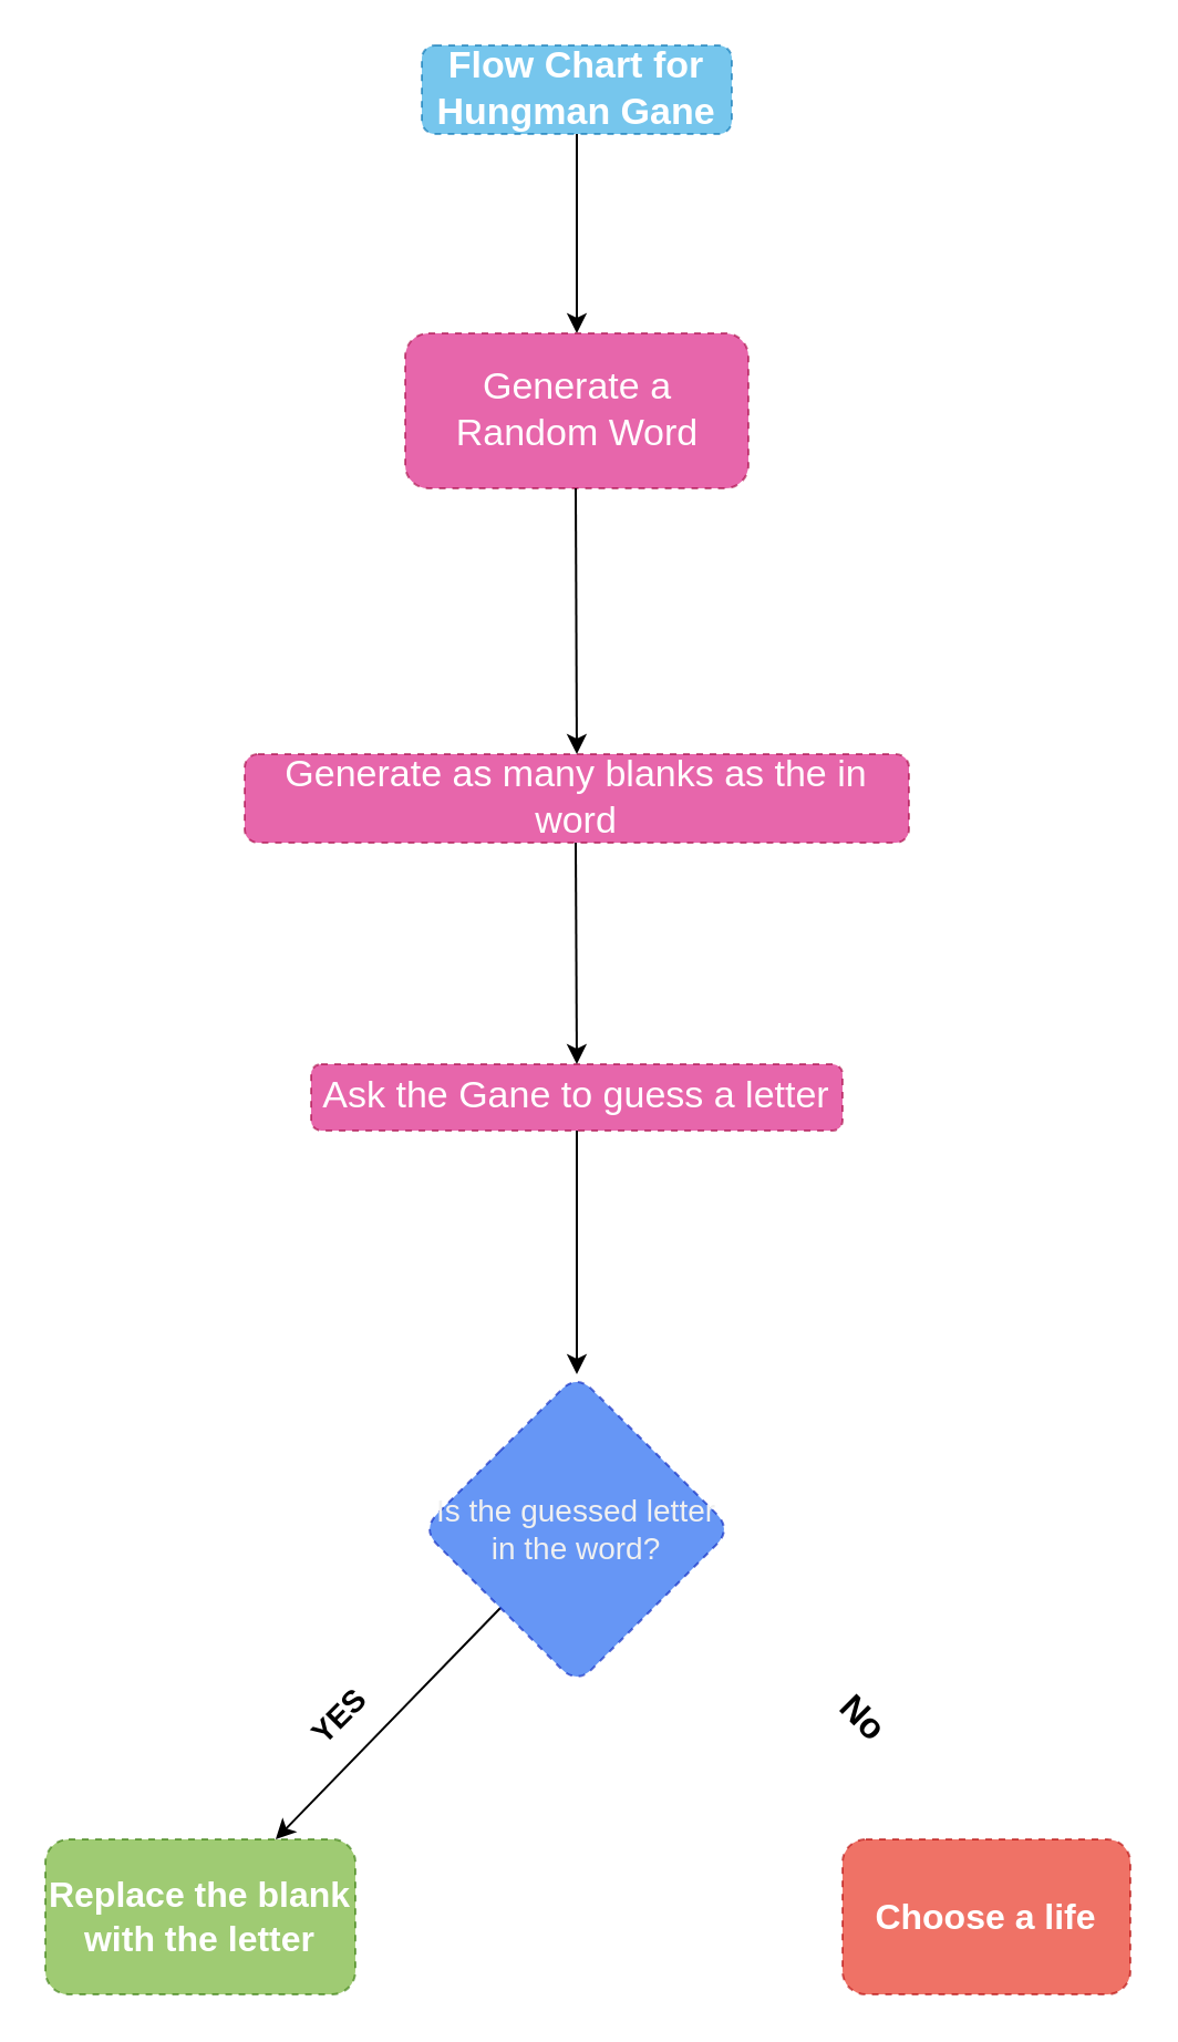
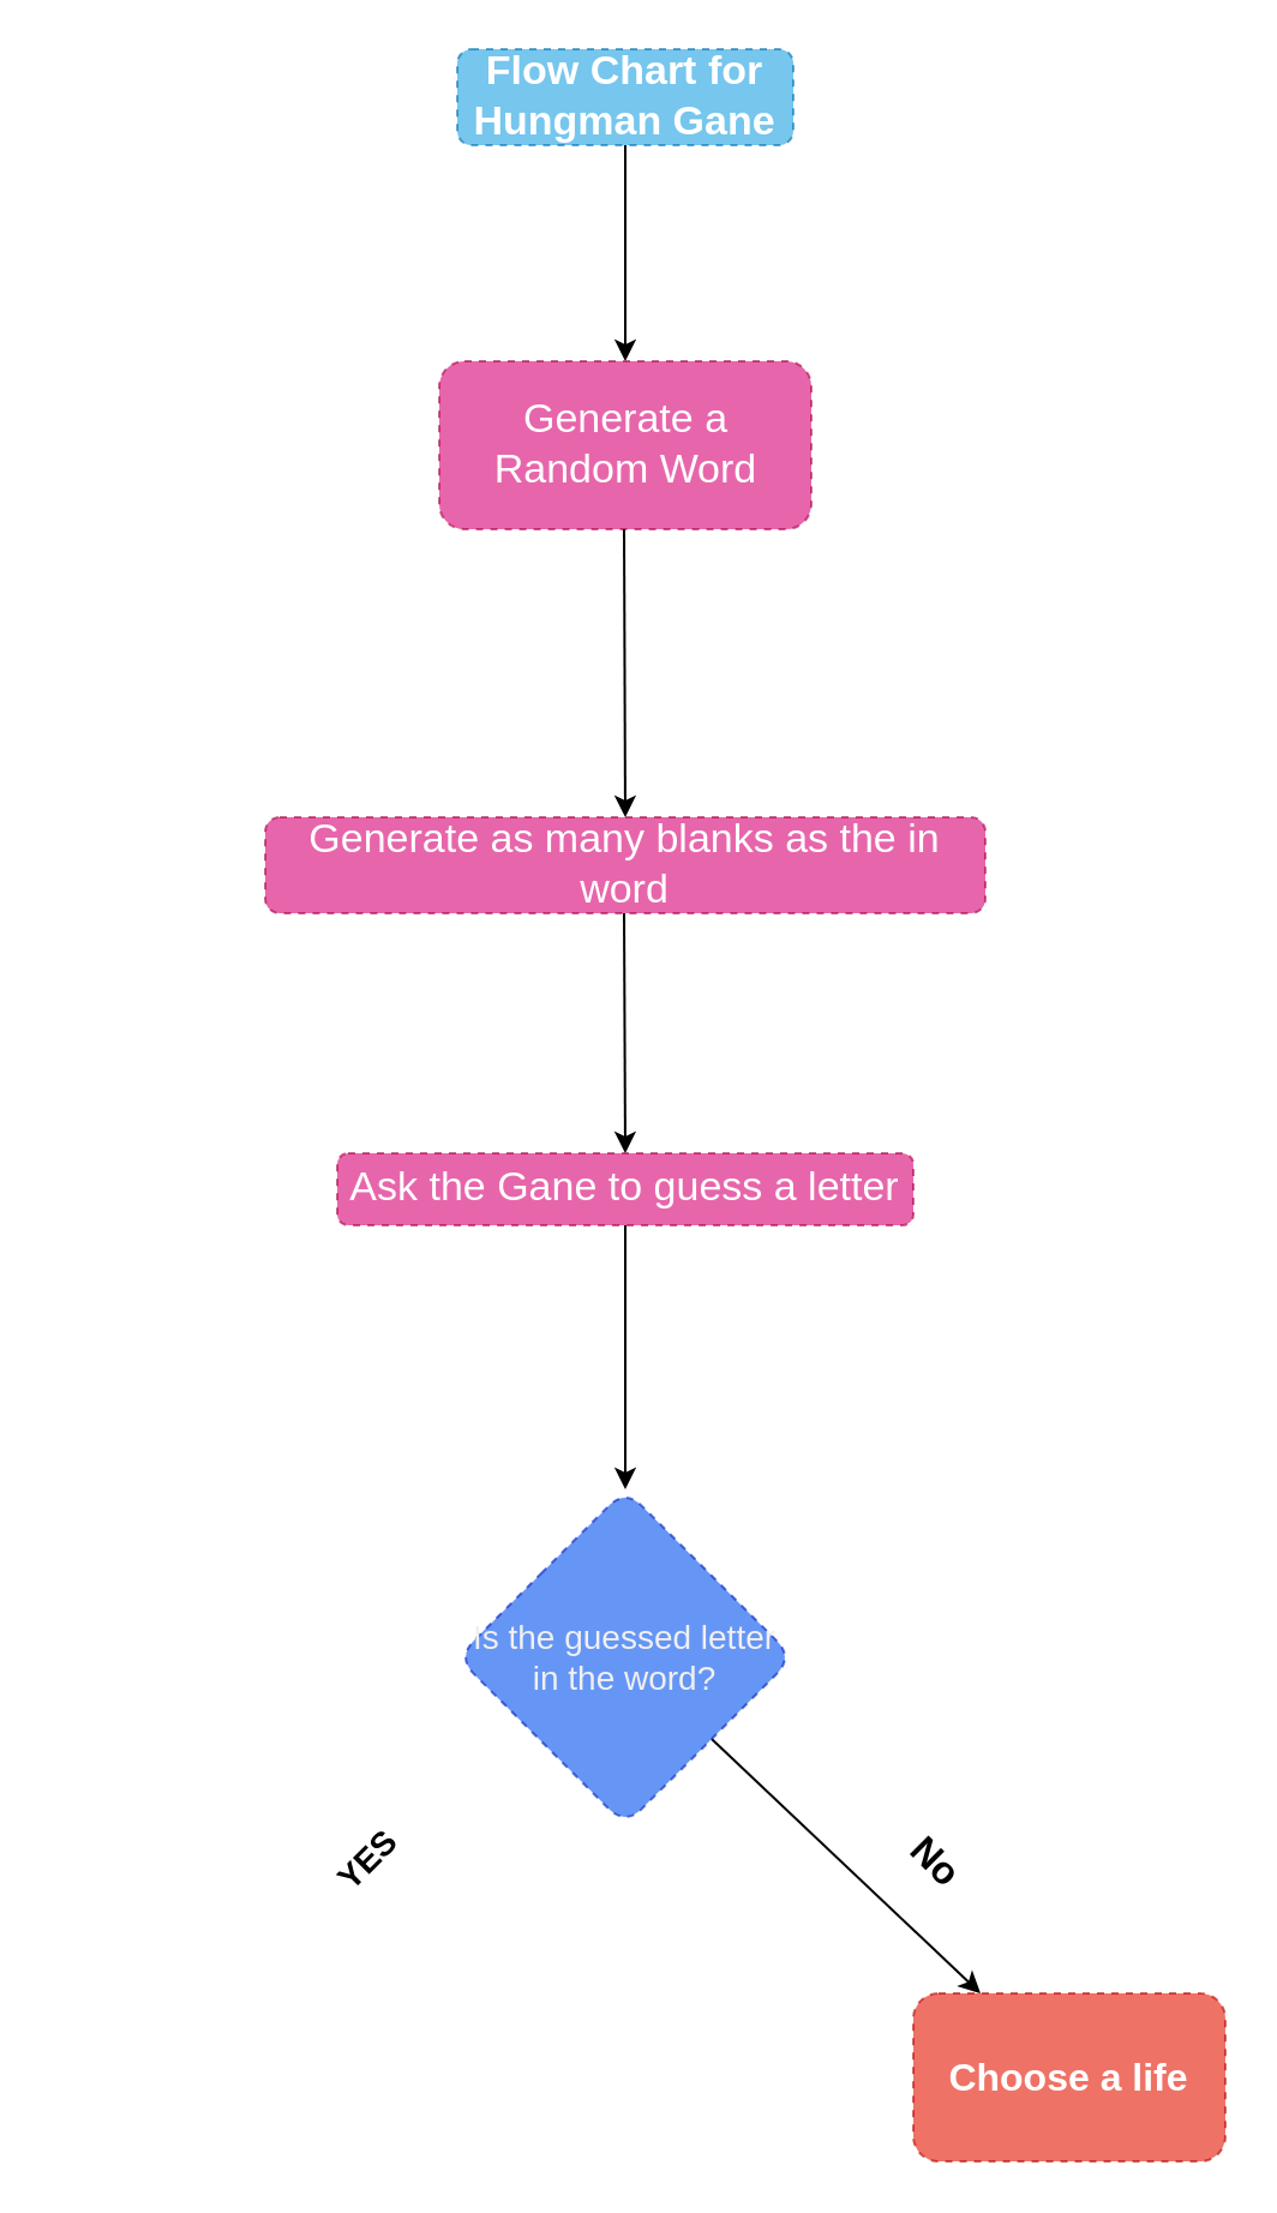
  <mxCell id="0" />
  <mxCell id="1" parent="0" />
  <mxCell id="2" style="edgeStyle=none;html=1;fontSize=17;exitX=0.5;exitY=0;exitDx=0;exitDy=0;entryX=0.5;entryY=0;entryDx=0;entryDy=0;" edge="1" parent="1" source="5" target="5"><mxGeometry relative="1" as="geometry"><mxPoint x="260" y="60" as="targetPoint" /></mxGeometry></mxCell>
  <mxCell id="3" value="" style="edgeStyle=none;html=1;fontSize=17;" edge="1" parent="1" source="4" target="5"><mxGeometry relative="1" as="geometry" /></mxCell>
  <mxCell id="4" value="&lt;b&gt;&lt;font style=&quot;font-size: 17px;&quot;&gt;Flow Chart for Hungman Gane&lt;/font&gt;&lt;/b&gt;" style="text;strokeColor=#006EAF;align=center;fillColor=#1ba1e2;html=1;verticalAlign=middle;whiteSpace=wrap;rounded=1;fontColor=#ffffff;dashed=1;gradientColor=none;opacity=60;" vertex="1" parent="1"><mxGeometry x="190" y="20" width="140" height="40" as="geometry" /></mxCell>
  <mxCell id="5" value="Generate a Random Word" style="text;strokeColor=#A50040;align=center;fillColor=#d80073;html=1;verticalAlign=middle;whiteSpace=wrap;rounded=1;dashed=1;fontSize=17;opacity=60;fontColor=#ffffff;" vertex="1" parent="1"><mxGeometry x="182.5" y="150" width="155" height="70" as="geometry" /></mxCell>
  <mxCell id="6" value="Generate as many blanks as the in word" style="text;strokeColor=#A50040;align=center;fillColor=#d80073;html=1;verticalAlign=middle;whiteSpace=wrap;rounded=1;dashed=1;fontSize=17;opacity=60;fontColor=#ffffff;" vertex="1" parent="1"><mxGeometry x="110" y="340" width="300" height="40" as="geometry" /></mxCell>
  <mxCell id="7" value="" style="endArrow=classic;html=1;fontSize=17;entryX=0.5;entryY=0;entryDx=0;entryDy=0;" edge="1" parent="1" target="6"><mxGeometry width="50" height="50" relative="1" as="geometry"><mxPoint x="259.5" y="220" as="sourcePoint" /><mxPoint x="259.5" y="300" as="targetPoint" /></mxGeometry></mxCell>
  <mxCell id="8" value="" style="edgeStyle=none;html=1;fontSize=17;" edge="1" parent="1" source="9" target="13"><mxGeometry relative="1" as="geometry" /></mxCell>
  <mxCell id="9" value="Ask the Gane to guess a letter" style="text;strokeColor=#A50040;align=center;fillColor=#d80073;html=1;verticalAlign=middle;whiteSpace=wrap;rounded=1;dashed=1;fontSize=17;opacity=60;fontColor=#ffffff;glass=0;" vertex="1" parent="1"><mxGeometry x="140" y="480" width="240" height="30" as="geometry" /></mxCell>
  <mxCell id="10" value="" style="endArrow=classic;html=1;fontSize=17;entryX=0.5;entryY=0;entryDx=0;entryDy=0;" edge="1" parent="1" target="9"><mxGeometry width="50" height="50" relative="1" as="geometry"><mxPoint x="259.5" y="380" as="sourcePoint" /><mxPoint x="259.5" y="460" as="targetPoint" /></mxGeometry></mxCell>
- <mxCell id="11" value="" style="edgeStyle=none;html=1;fontSize=14;" edge="1" parent="1" source="13" target="14"><mxGeometry relative="1" as="geometry" /></mxCell>
+ <mxCell id="12" value="" style="edgeStyle=none;html=1;fontSize=14;" edge="1" parent="1" source="13" target="16"><mxGeometry relative="1" as="geometry" /></mxCell>
  <mxCell id="13" value="&lt;span style=&quot;color: rgb(240, 240, 240); font-size: 14px;&quot;&gt;&lt;font style=&quot;font-size: 14px;&quot;&gt;Is the guessed letter in the word?&lt;/font&gt;&lt;/span&gt;" style="rhombus;whiteSpace=wrap;html=1;fontSize=14;fillColor=#0050ef;strokeColor=#001DBC;fontColor=#ffffff;rounded=1;dashed=1;opacity=60;glass=0;verticalAlign=middle;align=center;textDirection=ltr;" vertex="1" parent="1"><mxGeometry x="190" y="620" width="140" height="140" as="geometry" /></mxCell>
- <mxCell id="14" value="&lt;b&gt;&lt;font style=&quot;font-size: 16px;&quot;&gt;Replace the blank with the letter&lt;/font&gt;&lt;/b&gt;" style="whiteSpace=wrap;html=1;fontSize=14;fillColor=#60a917;strokeColor=#2D7600;fontColor=#ffffff;rounded=1;dashed=1;opacity=60;glass=0;" vertex="1" parent="1"><mxGeometry x="20" y="830" width="140" height="70" as="geometry" /></mxCell>
  <mxCell id="15" value="&lt;b&gt;YES&lt;/b&gt;" style="text;strokeColor=none;align=center;fillColor=none;html=1;verticalAlign=middle;whiteSpace=wrap;rounded=0;glass=0;dashed=1;sketch=0;fontSize=14;opacity=60;rotation=-45;" vertex="1" parent="1"><mxGeometry x="122.5" y="760" width="60" height="30" as="geometry" /></mxCell>
  <mxCell id="16" value="&lt;b&gt;&lt;font style=&quot;font-size: 16px;&quot;&gt;Choose a life&lt;/font&gt;&lt;/b&gt;" style="whiteSpace=wrap;html=1;fontSize=14;fillColor=#e51400;strokeColor=#B20000;fontColor=#ffffff;rounded=1;dashed=1;opacity=60;glass=0;" vertex="1" parent="1"><mxGeometry x="380" y="830" width="130" height="70" as="geometry" /></mxCell>
  <mxCell id="17" value="&lt;b&gt;No&lt;/b&gt;" style="text;strokeColor=none;align=center;fillColor=none;html=1;verticalAlign=middle;whiteSpace=wrap;rounded=0;glass=0;dashed=1;sketch=0;fontSize=16;opacity=60;rotation=45;" vertex="1" parent="1"><mxGeometry x="360" y="760" width="60" height="30" as="geometry" /></mxCell>
